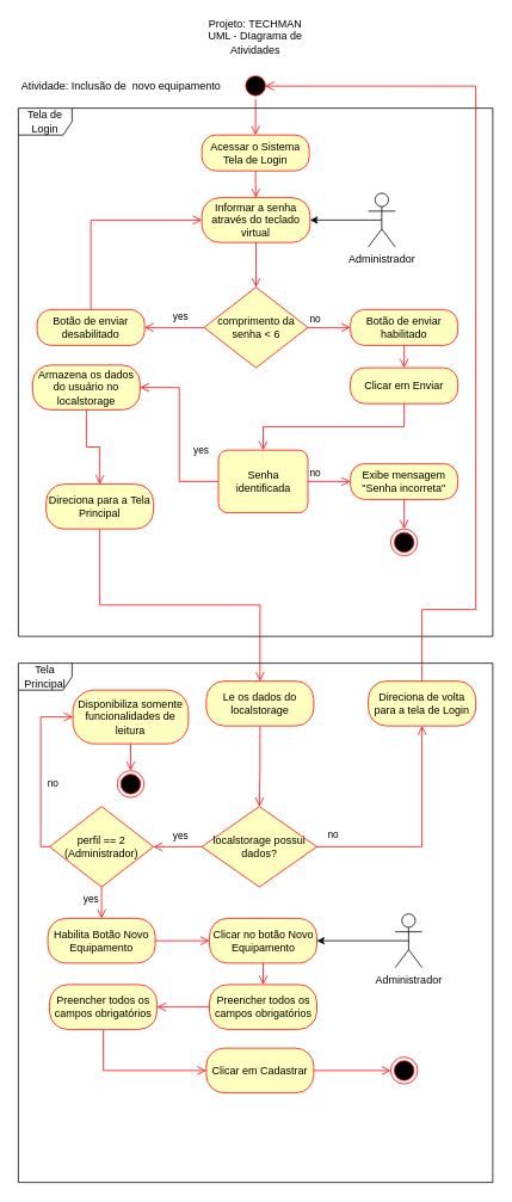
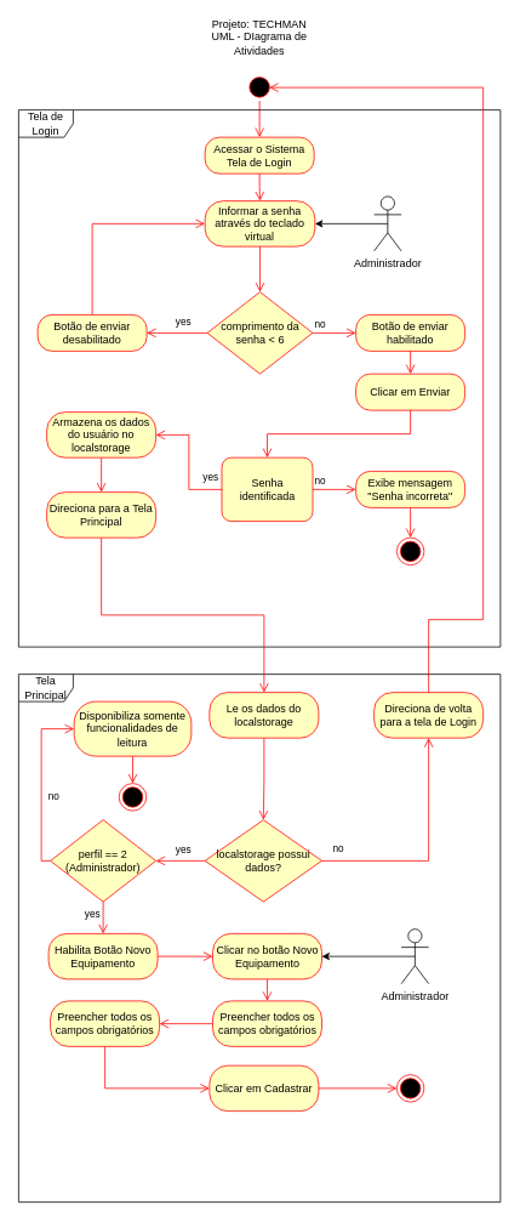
  <mxCell id="0" />
  <mxCell id="1" parent="0" />
  <mxCell id="2" value="Projeto: TECHMAN&lt;div&gt;UML - DIagrama de Atividades&lt;/div&gt;" style="text;html=1;align=center;verticalAlign=middle;whiteSpace=wrap;rounded=0;" vertex="1" parent="1"><mxGeometry x="210" y="20" width="150" height="40" as="geometry" /></mxCell>
  <mxCell id="3" value="" style="ellipse;html=1;shape=startState;fillColor=#000000;strokeColor=#ff0000;" vertex="1" parent="1"><mxGeometry x="270" y="80" width="30" height="30" as="geometry" /></mxCell>
  <mxCell id="4" value="" style="edgeStyle=orthogonalEdgeStyle;html=1;verticalAlign=bottom;endArrow=open;endSize=8;strokeColor=#ff0000;rounded=0;entryX=0.5;entryY=0;entryDx=0;entryDy=0;" edge="1" source="3" parent="1" target="7"><mxGeometry relative="1" as="geometry"><mxPoint x="285" y="170" as="targetPoint" /></mxGeometry></mxCell>
- <mxCell id="5" value="Atividade: Inclusão de&amp;nbsp; novo equipamento" style="text;html=1;align=center;verticalAlign=middle;whiteSpace=wrap;rounded=0;" vertex="1" parent="1"><mxGeometry x="20" y="80" width="230" height="30" as="geometry" /></mxCell>
  <mxCell id="6" value="Tela de Login" style="shape=umlFrame;whiteSpace=wrap;html=1;pointerEvents=0;" vertex="1" parent="1"><mxGeometry x="20" y="120" width="530" height="590" as="geometry" /></mxCell>
  <mxCell id="7" value="Acessar o Sistema&lt;div&gt;Tela de Login&lt;/div&gt;" style="rounded=1;whiteSpace=wrap;html=1;arcSize=40;fontColor=#000000;fillColor=#ffffc0;strokeColor=#ff0000;" vertex="1" parent="1"><mxGeometry x="225" y="150" width="120" height="40" as="geometry" /></mxCell>
  <mxCell id="8" value="" style="edgeStyle=orthogonalEdgeStyle;html=1;verticalAlign=bottom;endArrow=open;endSize=8;strokeColor=#ff0000;rounded=0;entryX=0.5;entryY=0;entryDx=0;entryDy=0;" edge="1" source="7" parent="1" target="9"><mxGeometry relative="1" as="geometry"><mxPoint x="281" y="450" as="targetPoint" /></mxGeometry></mxCell>
  <mxCell id="9" value="Informar a senha através do teclado virtual" style="rounded=1;whiteSpace=wrap;html=1;arcSize=40;fontColor=#000000;fillColor=#ffffc0;strokeColor=#ff0000;" vertex="1" parent="1"><mxGeometry x="225" y="220" width="121" height="50" as="geometry" /></mxCell>
  <mxCell id="10" value="" style="edgeStyle=orthogonalEdgeStyle;html=1;verticalAlign=bottom;endArrow=open;endSize=8;strokeColor=#ff0000;rounded=0;" edge="1" source="9" parent="1" target="11"><mxGeometry relative="1" as="geometry"><mxPoint x="210" y="520" as="targetPoint" /></mxGeometry></mxCell>
  <mxCell id="11" value="comprimento da senha &amp;lt; 6" style="rhombus;whiteSpace=wrap;html=1;fontColor=#000000;fillColor=#ffffc0;strokeColor=#ff0000;" vertex="1" parent="1"><mxGeometry x="227.5" y="320" width="116" height="90" as="geometry" /></mxCell>
  <mxCell id="12" value="no" style="edgeStyle=orthogonalEdgeStyle;html=1;align=left;verticalAlign=bottom;endArrow=open;endSize=8;strokeColor=#ff0000;rounded=0;entryX=0;entryY=0.5;entryDx=0;entryDy=0;" edge="1" source="11" parent="1" target="19"><mxGeometry x="-1" relative="1" as="geometry"><mxPoint x="371" y="370" as="targetPoint" /></mxGeometry></mxCell>
  <mxCell id="13" value="yes" style="edgeStyle=orthogonalEdgeStyle;html=1;align=left;verticalAlign=top;endArrow=open;endSize=8;strokeColor=#ff0000;rounded=0;entryX=1;entryY=0.5;entryDx=0;entryDy=0;" edge="1" source="11" parent="1" target="17"><mxGeometry x="0.098" y="-25" relative="1" as="geometry"><mxPoint x="231" y="450" as="targetPoint" /><mxPoint as="offset" /></mxGeometry></mxCell>
  <mxCell id="14" value="Senha identificada" style="whiteSpace=wrap;html=1;fontColor=#000000;fillColor=#ffffc0;strokeColor=#ff0000;rounded=1;" vertex="1" parent="1"><mxGeometry x="243.5" y="502" width="100" height="70" as="geometry" /></mxCell>
  <mxCell id="15" value="no" style="edgeStyle=orthogonalEdgeStyle;html=1;align=left;verticalAlign=bottom;endArrow=open;endSize=8;strokeColor=#ff0000;rounded=0;exitX=1;exitY=0.5;exitDx=0;exitDy=0;entryX=0;entryY=0.5;entryDx=0;entryDy=0;" edge="1" parent="1" source="14" target="23"><mxGeometry x="-1" relative="1" as="geometry"><mxPoint x="381" y="560" as="targetPoint" /></mxGeometry></mxCell>
  <mxCell id="16" value="yes" style="edgeStyle=orthogonalEdgeStyle;html=1;align=left;verticalAlign=top;endArrow=open;endSize=8;strokeColor=#ff0000;rounded=0;entryX=1;entryY=0.5;entryDx=0;entryDy=0;exitX=0;exitY=0.5;exitDx=0;exitDy=0;" edge="1" parent="1" source="14" target="30"><mxGeometry x="-0.045" y="-14" relative="1" as="geometry"><mxPoint x="241" y="640" as="targetPoint" /><mxPoint as="offset" /></mxGeometry></mxCell>
  <mxCell id="17" value="Botão de enviar desabilitado" style="rounded=1;whiteSpace=wrap;html=1;arcSize=40;fontColor=#000000;fillColor=#ffffc0;strokeColor=#ff0000;" vertex="1" parent="1"><mxGeometry x="41" y="345" width="120" height="40" as="geometry" /></mxCell>
  <mxCell id="18" value="" style="edgeStyle=orthogonalEdgeStyle;html=1;verticalAlign=bottom;endArrow=open;endSize=8;strokeColor=#ff0000;rounded=0;entryX=0;entryY=0.5;entryDx=0;entryDy=0;exitX=0.5;exitY=0;exitDx=0;exitDy=0;" edge="1" source="17" parent="1" target="9"><mxGeometry relative="1" as="geometry"><mxPoint x="281" y="450" as="targetPoint" /></mxGeometry></mxCell>
  <mxCell id="19" value="Botão de enviar habilitado" style="rounded=1;whiteSpace=wrap;html=1;arcSize=40;fontColor=#000000;fillColor=#ffffc0;strokeColor=#ff0000;" vertex="1" parent="1"><mxGeometry x="391" y="345" width="120" height="40" as="geometry" /></mxCell>
  <mxCell id="20" value="" style="edgeStyle=orthogonalEdgeStyle;html=1;verticalAlign=bottom;endArrow=open;endSize=8;strokeColor=#ff0000;rounded=0;entryX=0.5;entryY=0;entryDx=0;entryDy=0;exitX=0.5;exitY=1;exitDx=0;exitDy=0;" edge="1" parent="1" source="19" target="21"><mxGeometry relative="1" as="geometry"><mxPoint x="235" y="255" as="targetPoint" /><mxPoint x="111" y="355" as="sourcePoint" /></mxGeometry></mxCell>
  <mxCell id="21" value="Clicar em Enviar" style="rounded=1;whiteSpace=wrap;html=1;arcSize=40;fontColor=#000000;fillColor=#ffffc0;strokeColor=#ff0000;" vertex="1" parent="1"><mxGeometry x="391" y="410" width="120" height="40" as="geometry" /></mxCell>
  <mxCell id="22" value="" style="edgeStyle=orthogonalEdgeStyle;html=1;verticalAlign=bottom;endArrow=open;endSize=8;strokeColor=#ff0000;rounded=0;entryX=0.5;entryY=0;entryDx=0;entryDy=0;exitX=0.5;exitY=1;exitDx=0;exitDy=0;" edge="1" parent="1" source="21" target="14"><mxGeometry relative="1" as="geometry"><mxPoint x="305" y="500" as="targetPoint" /><mxPoint x="121" y="365" as="sourcePoint" /></mxGeometry></mxCell>
  <mxCell id="23" value="Exibe mensagem&lt;div&gt;&quot;Senha incorreta&quot;&lt;/div&gt;" style="rounded=1;whiteSpace=wrap;html=1;arcSize=40;fontColor=#000000;fillColor=#ffffc0;strokeColor=#ff0000;" vertex="1" parent="1"><mxGeometry x="391" y="517" width="120" height="40" as="geometry" /></mxCell>
  <mxCell id="24" value="" style="edgeStyle=orthogonalEdgeStyle;html=1;verticalAlign=bottom;endArrow=open;endSize=8;strokeColor=#ff0000;rounded=0;entryX=0.5;entryY=0;entryDx=0;entryDy=0;exitX=0.5;exitY=1;exitDx=0;exitDy=0;" edge="1" parent="1" source="23" target="25"><mxGeometry relative="1" as="geometry"><mxPoint x="501" y="582" as="targetPoint" /><mxPoint x="161" y="527" as="sourcePoint" /></mxGeometry></mxCell>
  <mxCell id="25" value="" style="ellipse;html=1;shape=endState;fillColor=#000000;strokeColor=#ff0000;" vertex="1" parent="1"><mxGeometry x="436" y="590" width="30" height="30" as="geometry" /></mxCell>
  <mxCell id="26" value="Tela Principal" style="shape=umlFrame;whiteSpace=wrap;html=1;pointerEvents=0;" vertex="1" parent="1"><mxGeometry x="20" y="740" width="530" height="580" as="geometry" /></mxCell>
  <mxCell id="27" value="perfil == 2 (Administrador)" style="rhombus;whiteSpace=wrap;html=1;fontColor=#000000;fillColor=#ffffc0;strokeColor=#ff0000;" vertex="1" parent="1"><mxGeometry x="54.97" y="900" width="116" height="90" as="geometry" /></mxCell>
  <mxCell id="28" value="no" style="edgeStyle=orthogonalEdgeStyle;html=1;align=left;verticalAlign=bottom;endArrow=open;endSize=8;strokeColor=#ff0000;rounded=0;exitX=0;exitY=0.5;exitDx=0;exitDy=0;entryX=0;entryY=0.5;entryDx=0;entryDy=0;" edge="1" parent="1" source="27" target="44"><mxGeometry x="-0.25" y="-6" relative="1" as="geometry"><mxPoint x="380.97" y="1085" as="targetPoint" /><mxPoint as="offset" /></mxGeometry></mxCell>
  <mxCell id="29" value="yes" style="edgeStyle=orthogonalEdgeStyle;html=1;align=left;verticalAlign=top;endArrow=open;endSize=8;strokeColor=#ff0000;rounded=0;entryX=0.5;entryY=0;entryDx=0;entryDy=0;exitX=0.5;exitY=1;exitDx=0;exitDy=0;" edge="1" parent="1" source="27" target="42"><mxGeometry x="-1" y="-22" relative="1" as="geometry"><mxPoint x="150.97" y="1085" as="targetPoint" /><mxPoint as="offset" /></mxGeometry></mxCell>
- <mxCell id="30" value="Armazena os dados do usuário no localstorage" style="rounded=1;whiteSpace=wrap;html=1;arcSize=40;fontColor=#000000;fillColor=#ffffc0;strokeColor=#ff0000;" vertex="1" parent="1"><mxGeometry x="36" y="407" width="120" height="50" as="geometry" /></mxCell>
+ <mxCell id="30" value="Armazena os dados do usuário no localstorage" style="rounded=1;whiteSpace=wrap;html=1;arcSize=40;fontColor=#000000;fillColor=#ffffc0;strokeColor=#ff0000;" vertex="1" parent="1"><mxGeometry x="51" y="452" width="120" height="50" as="geometry" /></mxCell>
  <mxCell id="31" value="" style="edgeStyle=orthogonalEdgeStyle;html=1;verticalAlign=bottom;endArrow=open;endSize=8;strokeColor=#ff0000;rounded=0;entryX=0.5;entryY=0;entryDx=0;entryDy=0;exitX=0.5;exitY=1;exitDx=0;exitDy=0;" edge="1" source="30" parent="1" target="33"><mxGeometry relative="1" as="geometry"><mxPoint x="283.5" y="665" as="targetPoint" /><mxPoint x="-56.5" y="610" as="sourcePoint" /></mxGeometry></mxCell>
  <mxCell id="32" value="" style="edgeStyle=orthogonalEdgeStyle;html=1;verticalAlign=bottom;endArrow=open;endSize=8;strokeColor=#ff0000;rounded=0;entryX=0.5;entryY=0;entryDx=0;entryDy=0;exitX=0.5;exitY=1;exitDx=0;exitDy=0;" edge="1" source="33" parent="1" target="38"><mxGeometry relative="1" as="geometry"><mxPoint x="420" y="665" as="targetPoint" /><mxPoint x="80" y="610" as="sourcePoint" /></mxGeometry></mxCell>
  <mxCell id="33" value="Direciona para a Tela Principal" style="rounded=1;whiteSpace=wrap;html=1;arcSize=40;fontColor=#000000;fillColor=#ffffc0;strokeColor=#ff0000;" vertex="1" parent="1"><mxGeometry x="51" y="540" width="120" height="50" as="geometry" /></mxCell>
  <mxCell id="34" value="localstorage possui dados?" style="rhombus;whiteSpace=wrap;html=1;fontColor=#000000;fillColor=#ffffc0;strokeColor=#ff0000;" vertex="1" parent="1"><mxGeometry x="224.97" y="900" width="128.58" height="90" as="geometry" /></mxCell>
  <mxCell id="35" value="no" style="edgeStyle=orthogonalEdgeStyle;html=1;align=left;verticalAlign=bottom;endArrow=open;endSize=8;strokeColor=#ff0000;rounded=0;exitX=1;exitY=0.5;exitDx=0;exitDy=0;entryX=0.5;entryY=1;entryDx=0;entryDy=0;" edge="1" source="34" parent="1" target="39"><mxGeometry x="-0.923" y="5" relative="1" as="geometry"><mxPoint x="381" y="920" as="targetPoint" /><mxPoint as="offset" /></mxGeometry></mxCell>
  <mxCell id="36" value="yes" style="edgeStyle=orthogonalEdgeStyle;html=1;align=left;verticalAlign=top;endArrow=open;endSize=8;strokeColor=#ff0000;rounded=0;entryX=1;entryY=0.5;entryDx=0;entryDy=0;exitX=0;exitY=0.5;exitDx=0;exitDy=0;" edge="1" source="34" parent="1" target="27"><mxGeometry x="0.259" y="-25" relative="1" as="geometry"><mxPoint x="140.97" y="920" as="targetPoint" /><mxPoint as="offset" /></mxGeometry></mxCell>
  <mxCell id="37" value="" style="edgeStyle=orthogonalEdgeStyle;html=1;verticalAlign=bottom;endArrow=open;endSize=8;strokeColor=#ff0000;rounded=0;entryX=0.5;entryY=0;entryDx=0;entryDy=0;exitX=0.5;exitY=1;exitDx=0;exitDy=0;" edge="1" parent="1" source="38" target="34"><mxGeometry relative="1" as="geometry"><mxPoint x="430" y="740" as="targetPoint" /><mxPoint x="90" y="685" as="sourcePoint" /></mxGeometry></mxCell>
  <mxCell id="38" value="Le os dados do localstorage" style="rounded=1;whiteSpace=wrap;html=1;arcSize=40;fontColor=#000000;fillColor=#ffffc0;strokeColor=#ff0000;" vertex="1" parent="1"><mxGeometry x="230" y="760" width="120" height="50" as="geometry" /></mxCell>
  <mxCell id="39" value="Direciona de volta para a tela de Login" style="rounded=1;whiteSpace=wrap;html=1;arcSize=40;fontColor=#000000;fillColor=#ffffc0;strokeColor=#ff0000;" vertex="1" parent="1"><mxGeometry x="411" y="760" width="120" height="50" as="geometry" /></mxCell>
  <mxCell id="40" value="" style="edgeStyle=orthogonalEdgeStyle;html=1;verticalAlign=bottom;endArrow=open;endSize=8;strokeColor=#ff0000;rounded=0;entryX=0.856;entryY=0.511;entryDx=0;entryDy=0;exitX=0.5;exitY=0;exitDx=0;exitDy=0;entryPerimeter=0;" edge="1" parent="1" source="39" target="3"><mxGeometry relative="1" as="geometry"><mxPoint x="300" y="770" as="targetPoint" /><mxPoint x="121" y="600" as="sourcePoint" /><Array as="points"><mxPoint x="471" y="680" /><mxPoint x="531" y="680" /><mxPoint x="531" y="95" /></Array></mxGeometry></mxCell>
  <mxCell id="41" value="" style="edgeStyle=orthogonalEdgeStyle;html=1;verticalAlign=bottom;endArrow=open;endSize=8;strokeColor=#ff0000;rounded=0;entryX=0;entryY=0.5;entryDx=0;entryDy=0;exitX=1;exitY=0.5;exitDx=0;exitDy=0;" edge="1" parent="1" source="42" target="47"><mxGeometry relative="1" as="geometry"><mxPoint x="259.97" y="1130" as="targetPoint" /><mxPoint x="60.97" y="975" as="sourcePoint" /></mxGeometry></mxCell>
  <mxCell id="42" value="Habilita Botão Novo Equipamento" style="rounded=1;whiteSpace=wrap;html=1;arcSize=40;fontColor=#000000;fillColor=#ffffc0;strokeColor=#ff0000;" vertex="1" parent="1"><mxGeometry x="52.97" y="1025" width="120" height="50" as="geometry" /></mxCell>
  <mxCell id="43" value="" style="edgeStyle=orthogonalEdgeStyle;html=1;verticalAlign=bottom;endArrow=open;endSize=8;strokeColor=#ff0000;rounded=0;entryX=0.5;entryY=0;entryDx=0;entryDy=0;exitX=0.5;exitY=1;exitDx=0;exitDy=0;" edge="1" source="44" parent="1" target="45"><mxGeometry relative="1" as="geometry"><mxPoint x="439.97" y="1070" as="targetPoint" /><mxPoint x="240.97" y="915" as="sourcePoint" /></mxGeometry></mxCell>
  <mxCell id="44" value="Disponibiliza somente funcionalidades de leitura" style="rounded=1;whiteSpace=wrap;html=1;arcSize=40;fontColor=#000000;fillColor=#ffffc0;strokeColor=#ff0000;" vertex="1" parent="1"><mxGeometry x="81" y="770" width="129" height="60" as="geometry" /></mxCell>
  <mxCell id="45" value="" style="ellipse;html=1;shape=endState;fillColor=#000000;strokeColor=#ff0000;" vertex="1" parent="1"><mxGeometry x="130.5" y="860" width="30" height="30" as="geometry" /></mxCell>
  <mxCell id="46" value="" style="edgeStyle=orthogonalEdgeStyle;html=1;verticalAlign=bottom;endArrow=open;endSize=8;strokeColor=#ff0000;rounded=0;entryX=0.5;entryY=0;entryDx=0;entryDy=0;exitX=0.5;exitY=1;exitDx=0;exitDy=0;" edge="1" parent="1" source="47" target="53"><mxGeometry relative="1" as="geometry"><mxPoint x="431.97" y="1115" as="targetPoint" /><mxPoint x="232.97" y="960" as="sourcePoint" /></mxGeometry></mxCell>
  <mxCell id="47" value="Clicar no botão Novo Equipamento" style="rounded=1;whiteSpace=wrap;html=1;arcSize=40;fontColor=#000000;fillColor=#ffffc0;strokeColor=#ff0000;" vertex="1" parent="1"><mxGeometry x="233.5" y="1025" width="120" height="50" as="geometry" /></mxCell>
  <mxCell id="48" value="" style="edgeStyle=orthogonalEdgeStyle;rounded=0;orthogonalLoop=1;jettySize=auto;html=1;entryX=1;entryY=0.5;entryDx=0;entryDy=0;exitX=0.5;exitY=0.5;exitDx=0;exitDy=0;exitPerimeter=0;" edge="1" parent="1" source="49" target="9"><mxGeometry relative="1" as="geometry" /></mxCell>
  <mxCell id="49" value="Administrador" style="shape=umlActor;verticalLabelPosition=bottom;verticalAlign=top;html=1;" vertex="1" parent="1"><mxGeometry x="411" y="215" width="30" height="60" as="geometry" /></mxCell>
  <mxCell id="50" value="" style="edgeStyle=orthogonalEdgeStyle;rounded=0;orthogonalLoop=1;jettySize=auto;html=1;entryX=1;entryY=0.5;entryDx=0;entryDy=0;exitX=0.5;exitY=0.5;exitDx=0;exitDy=0;exitPerimeter=0;" edge="1" parent="1" source="51" target="47"><mxGeometry relative="1" as="geometry"><mxPoint x="301" y="1075" as="targetPoint" /></mxGeometry></mxCell>
  <mxCell id="51" value="Administrador" style="shape=umlActor;verticalLabelPosition=bottom;verticalAlign=top;html=1;" vertex="1" parent="1"><mxGeometry x="441" y="1020" width="30" height="60" as="geometry" /></mxCell>
  <mxCell id="52" value="" style="edgeStyle=orthogonalEdgeStyle;html=1;verticalAlign=bottom;endArrow=open;endSize=8;strokeColor=#ff0000;rounded=0;entryX=1;entryY=0.5;entryDx=0;entryDy=0;exitX=0;exitY=0.5;exitDx=0;exitDy=0;" edge="1" parent="1" source="53" target="55"><mxGeometry relative="1" as="geometry"><mxPoint x="441.97" y="1125" as="targetPoint" /><mxPoint x="242.97" y="970" as="sourcePoint" /></mxGeometry></mxCell>
  <mxCell id="53" value="Preencher todos os campos obrigatórios" style="rounded=1;whiteSpace=wrap;html=1;arcSize=40;fontColor=#000000;fillColor=#ffffc0;strokeColor=#ff0000;" vertex="1" parent="1"><mxGeometry x="233.5" y="1099" width="120" height="50" as="geometry" /></mxCell>
  <mxCell id="54" value="" style="edgeStyle=orthogonalEdgeStyle;html=1;verticalAlign=bottom;endArrow=open;endSize=8;strokeColor=#ff0000;rounded=0;entryX=0;entryY=0.5;entryDx=0;entryDy=0;exitX=0.5;exitY=1;exitDx=0;exitDy=0;" edge="1" source="55" parent="1" target="56"><mxGeometry relative="1" as="geometry"><mxPoint x="284.47" y="1175" as="targetPoint" /><mxPoint x="85.47" y="1020" as="sourcePoint" /></mxGeometry></mxCell>
  <mxCell id="55" value="Preencher todos os campos obrigatórios" style="rounded=1;whiteSpace=wrap;html=1;arcSize=40;fontColor=#000000;fillColor=#ffffc0;strokeColor=#ff0000;" vertex="1" parent="1"><mxGeometry x="54.97" y="1099" width="120" height="50" as="geometry" /></mxCell>
  <mxCell id="56" value="Clicar em Cadastrar" style="rounded=1;whiteSpace=wrap;html=1;arcSize=40;fontColor=#000000;fillColor=#ffffc0;strokeColor=#ff0000;" vertex="1" parent="1"><mxGeometry x="230" y="1170" width="120" height="50" as="geometry" /></mxCell>
  <mxCell id="57" value="" style="ellipse;html=1;shape=endState;fillColor=#000000;strokeColor=#ff0000;" vertex="1" parent="1"><mxGeometry x="436" y="1180" width="30" height="30" as="geometry" /></mxCell>
  <mxCell id="58" value="" style="edgeStyle=orthogonalEdgeStyle;html=1;verticalAlign=bottom;endArrow=open;endSize=8;strokeColor=#ff0000;rounded=0;entryX=0;entryY=0.5;entryDx=0;entryDy=0;exitX=1;exitY=0.5;exitDx=0;exitDy=0;" edge="1" parent="1" source="56" target="57"><mxGeometry relative="1" as="geometry"><mxPoint x="185" y="1134" as="targetPoint" /><mxPoint x="244" y="1134" as="sourcePoint" /></mxGeometry></mxCell>
